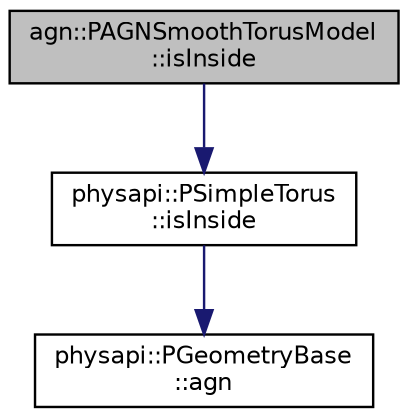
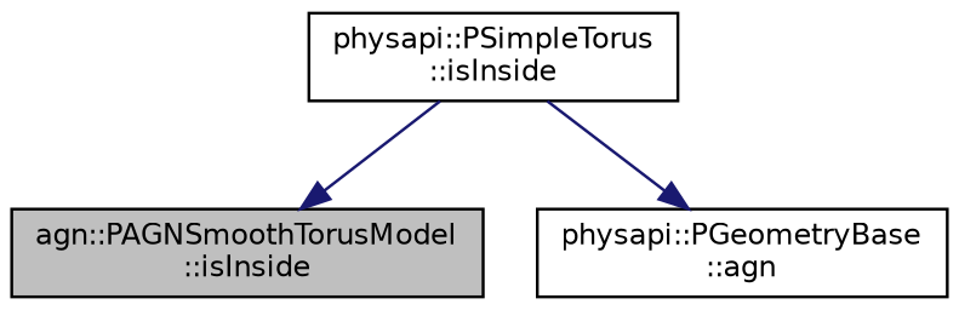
  digraph {
    rankdir=TB
    node [color=black fillcolor=white fontname=Helvetica fontsize=10 shape=record style=filled]
    edge [color=midnightblue fontname=Helvetica fontsize=10 labelfontname=Helvetica labelfontsize=10 style=solid]
    n1 [fillcolor=grey75 fontcolor=black height=0.2 label="agn::PAGNSmoothTorusModel\l::isInside" width=0.4]
    n2 [height=0.2 label="physapi::PSimpleTorus\l::isInside" width=0.4]
    n3 [height=0.2 label="physapi::PGeometryBase\l::agn" width=0.4]
-   n1 -> n2
+   n2 -> n1
    n2 -> n3
  }
